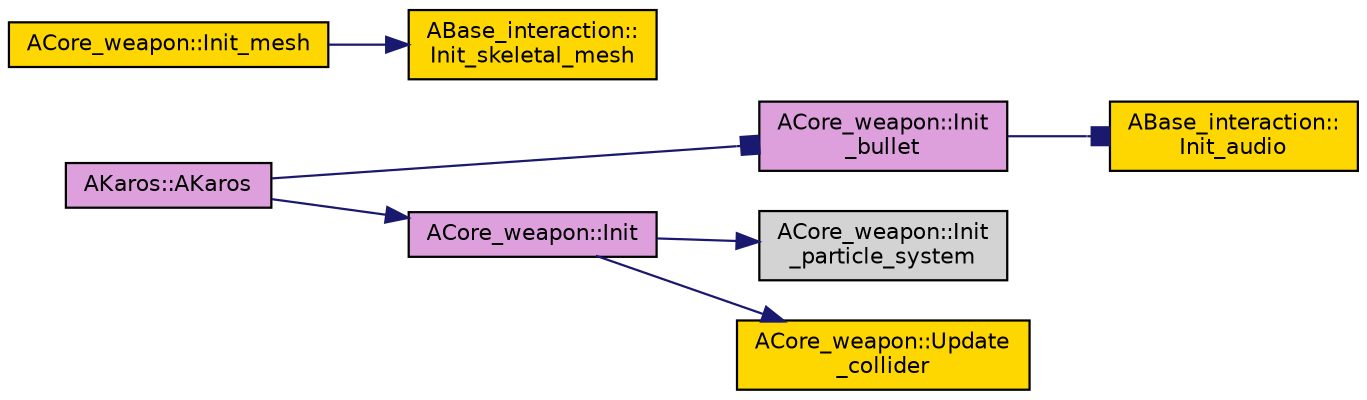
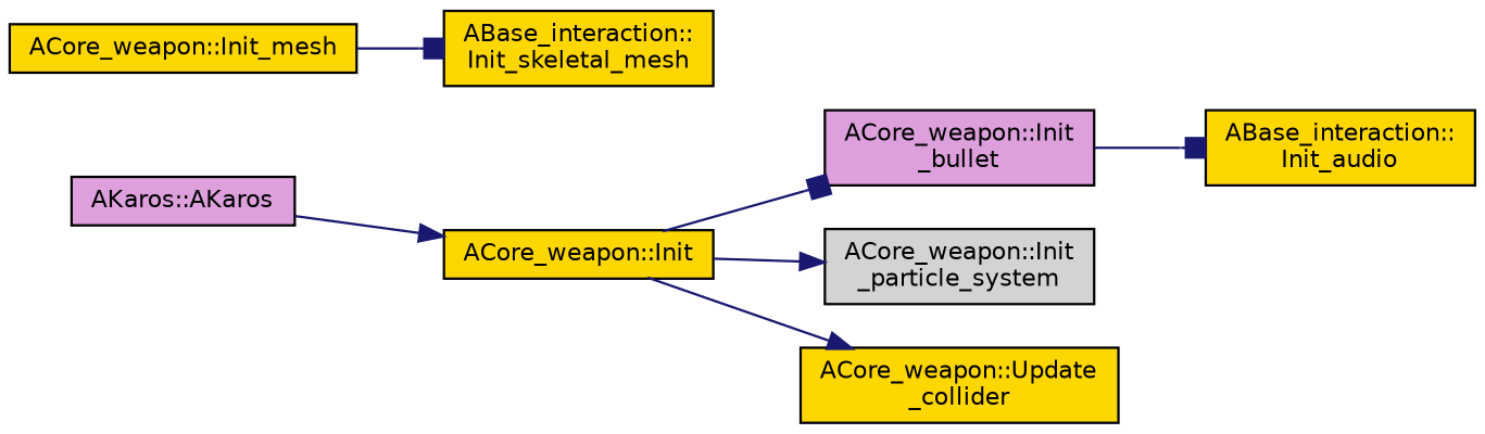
  digraph {
    rankdir=LR
    node [color=black fillcolor=gold fontname=Helvetica fontsize=10 shape=record style=filled]
    edge [arrowhead=normal color=midnightblue fontname=Helvetica fontsize=10 labelfontname=Helvetica labelfontsize=10 style=solid]
    n1 [fillcolor=plum fontcolor=black height=0.2 label="AKaros::AKaros" width=0.4]
-   n2 [fillcolor=plum height=0.2 label="ACore_weapon::Init" width=0.4]
+   n2 [height=0.2 label="ACore_weapon::Init" width=0.4]
    n3 [fillcolor=plum height=0.2 label="ACore_weapon::Init\l_bullet" width=0.4]
    n4 [fillcolor=lightgrey height=0.2 label="ACore_weapon::Init\l_particle_system" width=0.4]
    n5 [height=0.2 label="ACore_weapon::Update\l_collider" width=0.4]
    n6 [height=0.2 label="ABase_interaction::\lInit_audio" width=0.4]
    n7 [height=0.2 label="ACore_weapon::Init_mesh" width=0.4]
    n8 [height=0.2 label="ABase_interaction::\lInit_skeletal_mesh" width=0.4]
    n1 -> n2
-   n1 -> n3 [arrowhead=box]
+   n2 -> n3 [arrowhead=box]
    n2 -> n4
    n2 -> n5
    n3 -> n6 [arrowhead=box]
-   n7 -> n8
+   n7 -> n8 [arrowhead=box]
  }
